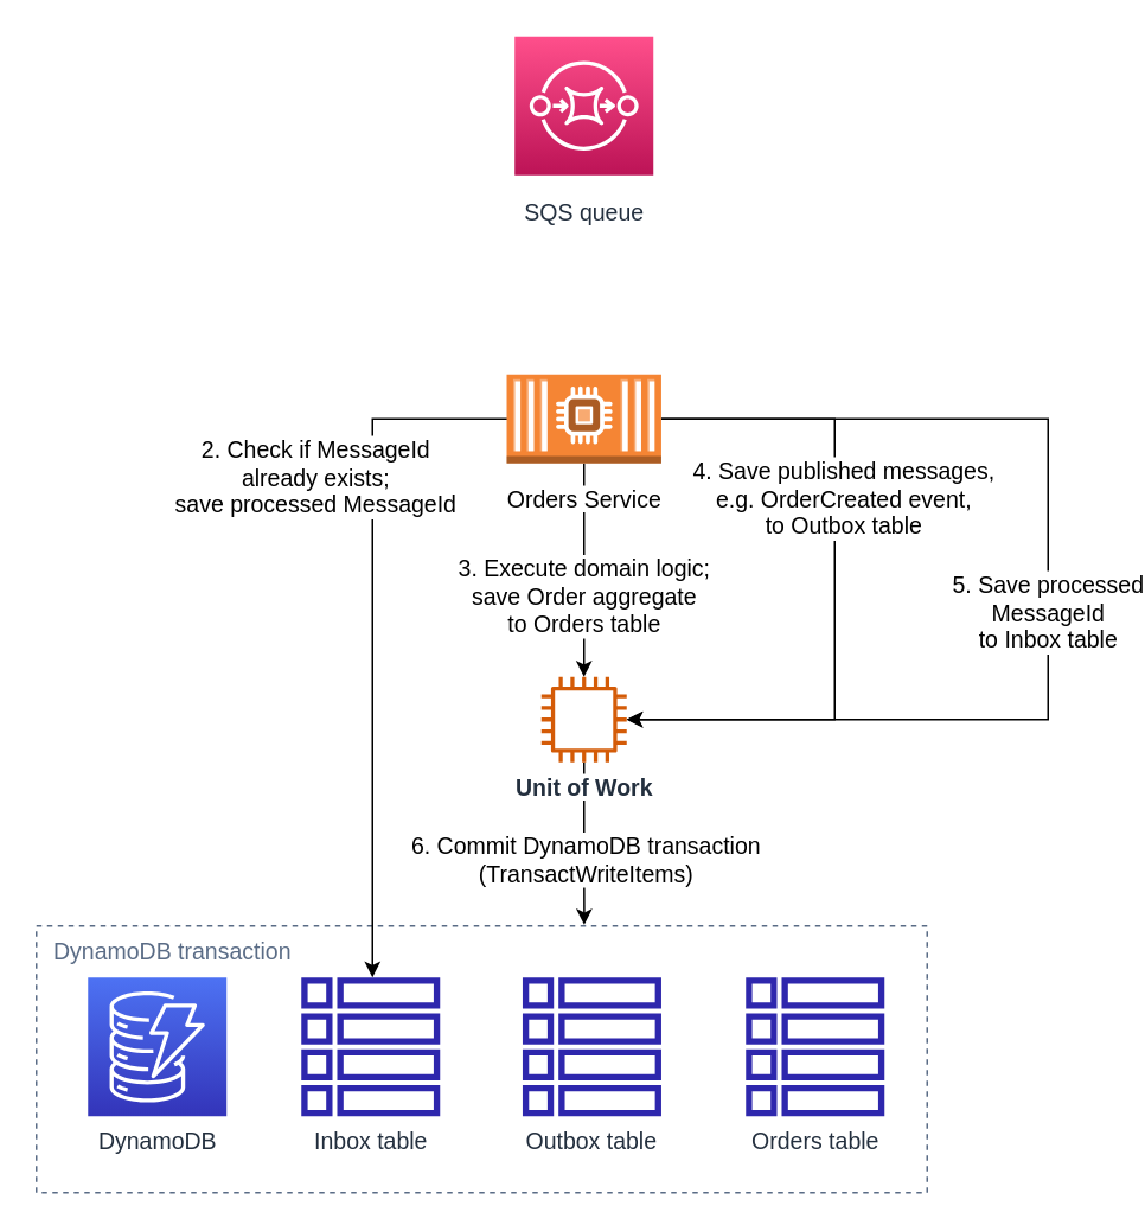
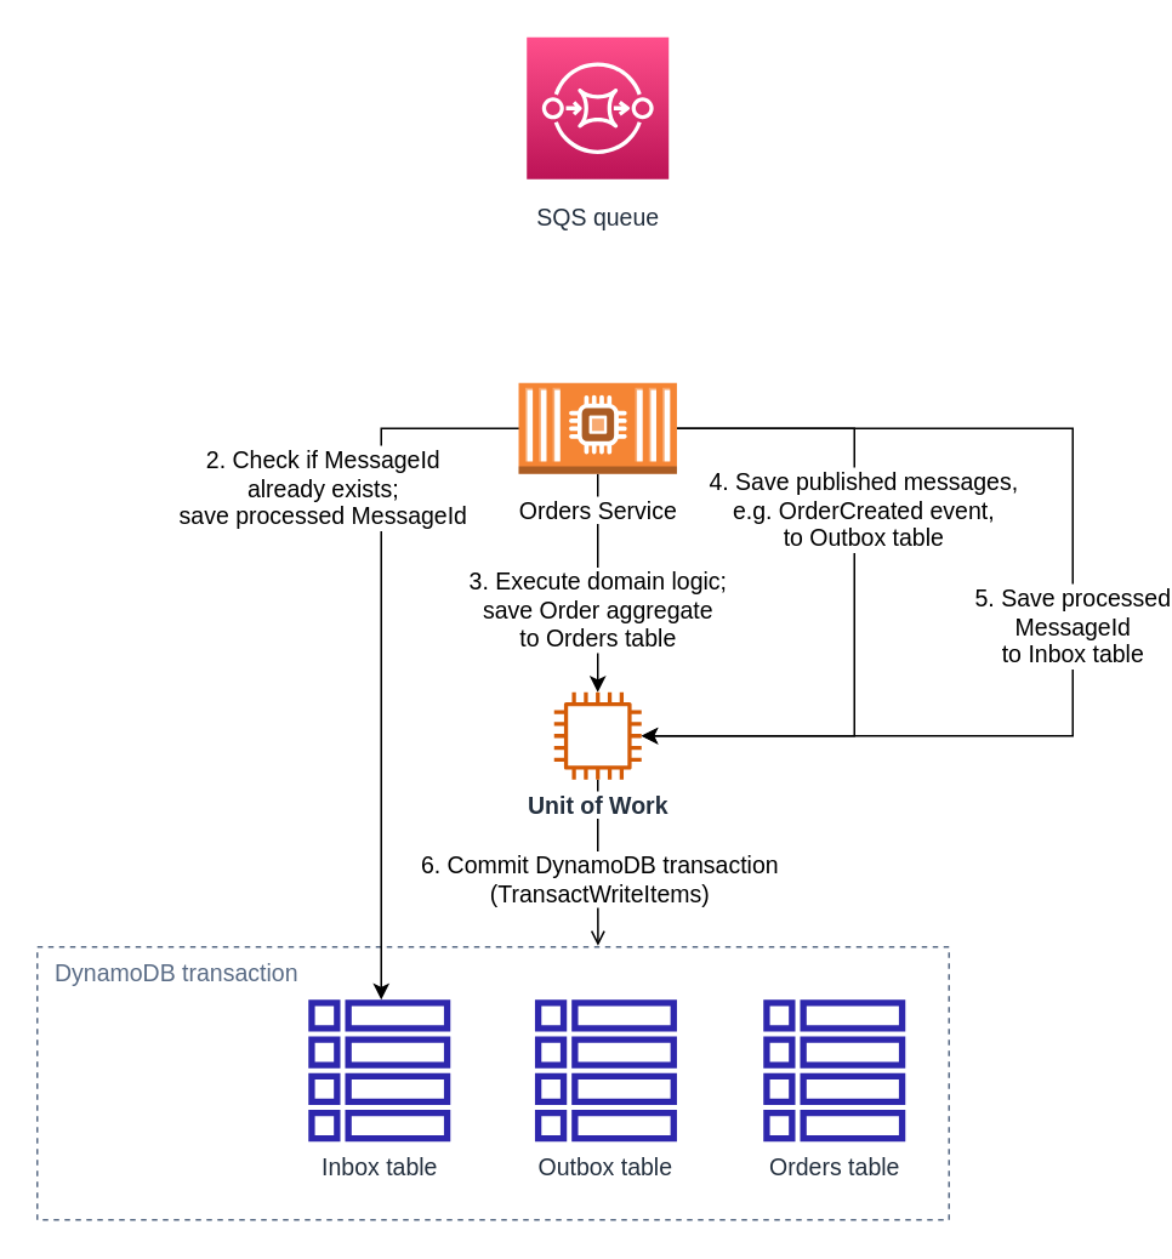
  <mxCell id="0" />
  <mxCell id="1" parent="0" />
- <mxCell id="2" style="edgeStyle=orthogonalEdgeStyle;rounded=0;orthogonalLoop=1;jettySize=auto;html=1;entryX=0.615;entryY=-0.004;entryDx=0;entryDy=0;entryPerimeter=0;fontSize=13;" edge="1" parent="1" source="19" target="4"><mxGeometry relative="1" as="geometry" /></mxCell>
+ <mxCell id="2" style="edgeStyle=orthogonalEdgeStyle;rounded=0;orthogonalLoop=1;jettySize=auto;html=1;entryX=0.615;entryY=-0.004;entryDx=0;entryDy=0;entryPerimeter=0;fontSize=13;endArrow=open;" edge="1" parent="1" source="19" target="4"><mxGeometry relative="1" as="geometry" /></mxCell>
  <mxCell id="3" value="6. Commit DynamoDB transaction&lt;br style=&quot;font-size: 13px;&quot;&gt;(TransactWriteItems)" style="edgeLabel;html=1;align=center;verticalAlign=middle;resizable=0;points=[];fontSize=13;" vertex="1" connectable="0" parent="2"><mxGeometry x="0.244" relative="1" as="geometry"><mxPoint y="-2" as="offset" /></mxGeometry></mxCell>
  <mxCell id="4" value="DynamoDB transaction" style="fillColor=none;strokeColor=#5A6C86;dashed=1;verticalAlign=top;fontStyle=0;fontColor=#5A6C86;whiteSpace=wrap;html=1;align=left;spacingLeft=8;fontSize=13;" vertex="1" parent="1"><mxGeometry x="20" y="520" width="501" height="150" as="geometry" /></mxCell>
  <mxCell id="5" value="Outbox table" style="sketch=0;outlineConnect=0;fontColor=#232F3E;gradientColor=none;fillColor=#2E27AD;strokeColor=none;dashed=0;verticalLabelPosition=bottom;verticalAlign=top;align=center;html=1;fontSize=13;fontStyle=0;aspect=fixed;pointerEvents=1;shape=mxgraph.aws4.table;" vertex="1" parent="1"><mxGeometry x="293.47" y="549" width="78" height="78" as="geometry" /></mxCell>
- <mxCell id="6" value="DynamoDB" style="sketch=0;points=[[0,0,0],[0.25,0,0],[0.5,0,0],[0.75,0,0],[1,0,0],[0,1,0],[0.25,1,0],[0.5,1,0],[0.75,1,0],[1,1,0],[0,0.25,0],[0,0.5,0],[0,0.75,0],[1,0.25,0],[1,0.5,0],[1,0.75,0]];outlineConnect=0;fontColor=#232F3E;gradientColor=#4D72F3;gradientDirection=north;fillColor=#3334B9;strokeColor=#ffffff;dashed=0;verticalLabelPosition=bottom;verticalAlign=top;align=center;html=1;fontSize=13;fontStyle=0;aspect=fixed;shape=mxgraph.aws4.resourceIcon;resIcon=mxgraph.aws4.dynamodb;" vertex="1" parent="1"><mxGeometry x="49" y="549" width="78" height="78" as="geometry" /></mxCell>
  <mxCell id="7" value="&lt;span style=&quot;background-color: rgb(255, 255, 255); font-size: 13px;&quot;&gt;SQS queue&lt;/span&gt;" style="sketch=0;points=[[0,0,0],[0.25,0,0],[0.5,0,0],[0.75,0,0],[1,0,0],[0,1,0],[0.25,1,0],[0.5,1,0],[0.75,1,0],[1,1,0],[0,0.25,0],[0,0.5,0],[0,0.75,0],[1,0.25,0],[1,0.5,0],[1,0.75,0]];outlineConnect=0;fontColor=#232F3E;gradientColor=#FF4F8B;gradientDirection=north;fillColor=#BC1356;strokeColor=#ffffff;dashed=0;verticalLabelPosition=bottom;verticalAlign=top;align=center;html=1;fontSize=13;fontStyle=0;aspect=fixed;shape=mxgraph.aws4.resourceIcon;resIcon=mxgraph.aws4.sqs;spacingBottom=0;spacingTop=7;" vertex="1" parent="1"><mxGeometry x="288.99" y="20" width="78" height="78" as="geometry" /></mxCell>
  <mxCell id="8" style="edgeStyle=orthogonalEdgeStyle;rounded=0;orthogonalLoop=1;jettySize=auto;html=1;fontSize=13;" edge="1" parent="1" target="17"><mxGeometry relative="1" as="geometry"><mxPoint x="294.51" y="235" as="sourcePoint" /><mxPoint x="209" y="490.001" as="targetPoint" /><Array as="points"><mxPoint x="209" y="235" /></Array></mxGeometry></mxCell>
  <mxCell id="9" value="2. Check if MessageId&lt;br style=&quot;font-size: 13px;&quot;&gt;already exists;&lt;br style=&quot;font-size: 13px;&quot;&gt;save processed MessageId" style="edgeLabel;html=1;align=center;verticalAlign=middle;resizable=0;points=[];fontSize=13;" vertex="1" connectable="0" parent="8"><mxGeometry x="0.131" y="1" relative="1" as="geometry"><mxPoint x="-34" y="-108" as="offset" /></mxGeometry></mxCell>
  <mxCell id="10" style="edgeStyle=orthogonalEdgeStyle;rounded=0;orthogonalLoop=1;jettySize=auto;html=1;fontSize=13;" edge="1" parent="1" source="16" target="19"><mxGeometry relative="1" as="geometry" /></mxCell>
  <mxCell id="11" value="3. Execute domain logic;&lt;br style=&quot;font-size: 13px;&quot;&gt;save Order aggregate&lt;br style=&quot;font-size: 13px;&quot;&gt;to Orders table" style="edgeLabel;html=1;align=center;verticalAlign=middle;resizable=0;points=[];fontSize=13;" vertex="1" connectable="0" parent="10"><mxGeometry x="-0.027" y="-1" relative="1" as="geometry"><mxPoint x="1" y="16" as="offset" /></mxGeometry></mxCell>
  <mxCell id="12" style="edgeStyle=orthogonalEdgeStyle;rounded=0;orthogonalLoop=1;jettySize=auto;html=1;fontSize=13;" edge="1" parent="1" source="16" target="19"><mxGeometry relative="1" as="geometry"><Array as="points"><mxPoint x="469" y="235" /><mxPoint x="469" y="404" /></Array></mxGeometry></mxCell>
  <mxCell id="13" value="4. Save published messages,&lt;br style=&quot;border-color: var(--border-color); font-size: 13px;&quot;&gt;e.g. OrderCreated event,&lt;br style=&quot;border-color: var(--border-color); font-size: 13px;&quot;&gt;to Outbox table" style="edgeLabel;html=1;align=center;verticalAlign=middle;resizable=0;points=[];fontSize=13;" vertex="1" connectable="0" parent="12"><mxGeometry x="-0.153" y="-1" relative="1" as="geometry"><mxPoint x="5" y="-20" as="offset" /></mxGeometry></mxCell>
  <mxCell id="14" style="edgeStyle=orthogonalEdgeStyle;rounded=0;orthogonalLoop=1;jettySize=auto;html=1;fontSize=13;" edge="1" parent="1" source="16" target="19"><mxGeometry relative="1" as="geometry"><mxPoint x="549" y="370" as="targetPoint" /><Array as="points"><mxPoint x="589" y="235" /><mxPoint x="589" y="404" /></Array></mxGeometry></mxCell>
  <mxCell id="15" value="5. Save processed&lt;br style=&quot;border-color: var(--border-color); font-size: 13px;&quot;&gt;MessageId&lt;br style=&quot;border-color: var(--border-color); font-size: 13px;&quot;&gt;to Inbox table" style="edgeLabel;html=1;align=center;verticalAlign=middle;resizable=0;points=[];fontSize=13;" vertex="1" connectable="0" parent="14"><mxGeometry x="-0.19" y="3" relative="1" as="geometry"><mxPoint x="-4" y="73" as="offset" /></mxGeometry></mxCell>
  <mxCell id="16" value="&lt;span style=&quot;background-color: rgb(255, 255, 255); font-size: 13px;&quot;&gt;Orders Service&lt;/span&gt;" style="outlineConnect=0;dashed=0;verticalLabelPosition=bottom;verticalAlign=top;align=center;html=1;shape=mxgraph.aws3.ec2_compute_container_2;fillColor=#F58534;gradientColor=none;spacingTop=6;fontSize=13;" vertex="1" parent="1"><mxGeometry x="284.51" y="210" width="86.96" height="50" as="geometry" /></mxCell>
  <mxCell id="17" value="Inbox table" style="sketch=0;outlineConnect=0;fontColor=#232F3E;gradientColor=none;fillColor=#2E27AD;strokeColor=none;dashed=0;verticalLabelPosition=bottom;verticalAlign=top;align=center;html=1;fontSize=13;fontStyle=0;aspect=fixed;pointerEvents=1;shape=mxgraph.aws4.table;" vertex="1" parent="1"><mxGeometry x="169" y="549" width="78" height="78" as="geometry" /></mxCell>
  <mxCell id="18" value="Orders table" style="sketch=0;outlineConnect=0;fontColor=#232F3E;gradientColor=none;fillColor=#2E27AD;strokeColor=none;dashed=0;verticalLabelPosition=bottom;verticalAlign=top;align=center;html=1;fontSize=13;fontStyle=0;aspect=fixed;pointerEvents=1;shape=mxgraph.aws4.table;" vertex="1" parent="1"><mxGeometry x="419" y="549" width="78" height="78" as="geometry" /></mxCell>
  <mxCell id="19" value="&lt;b style=&quot;background-color: rgb(255, 255, 255);&quot;&gt;Unit of Work&lt;/b&gt;" style="sketch=0;outlineConnect=0;fontColor=#232F3E;gradientColor=none;fillColor=#D45B07;strokeColor=none;dashed=0;verticalLabelPosition=bottom;verticalAlign=top;align=center;html=1;fontSize=13;fontStyle=0;aspect=fixed;pointerEvents=1;shape=mxgraph.aws4.instance2;" vertex="1" parent="1"><mxGeometry x="304" y="380" width="48" height="48" as="geometry" /></mxCell>
